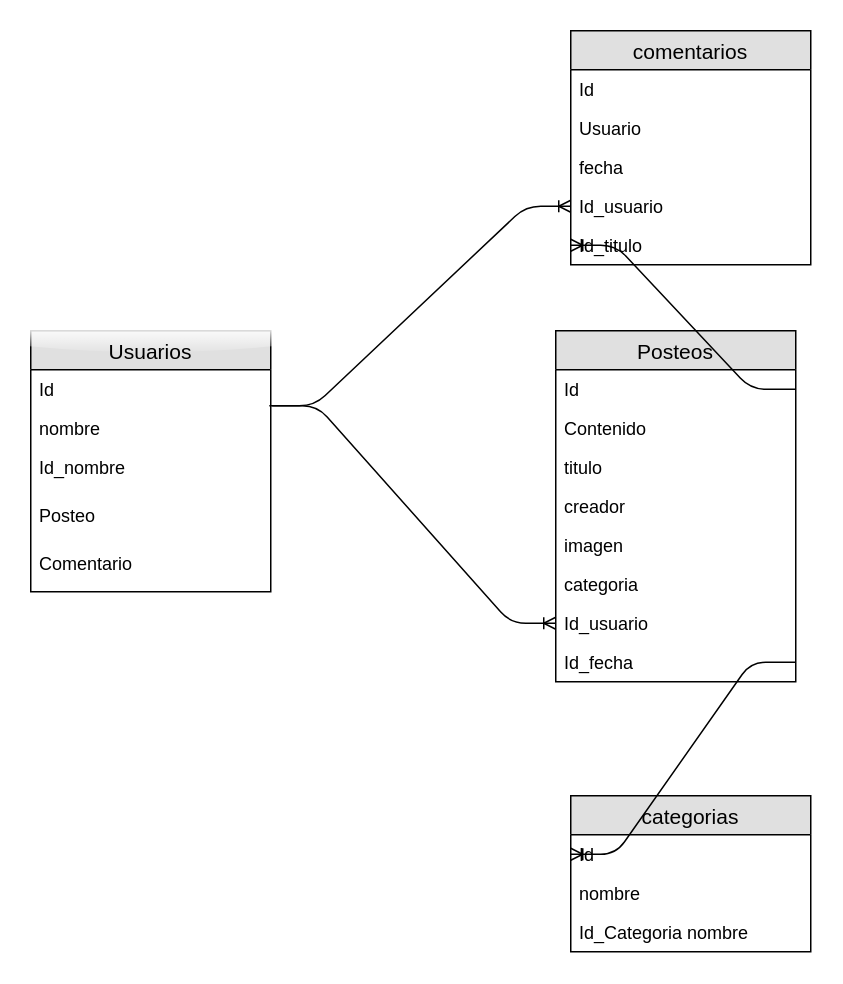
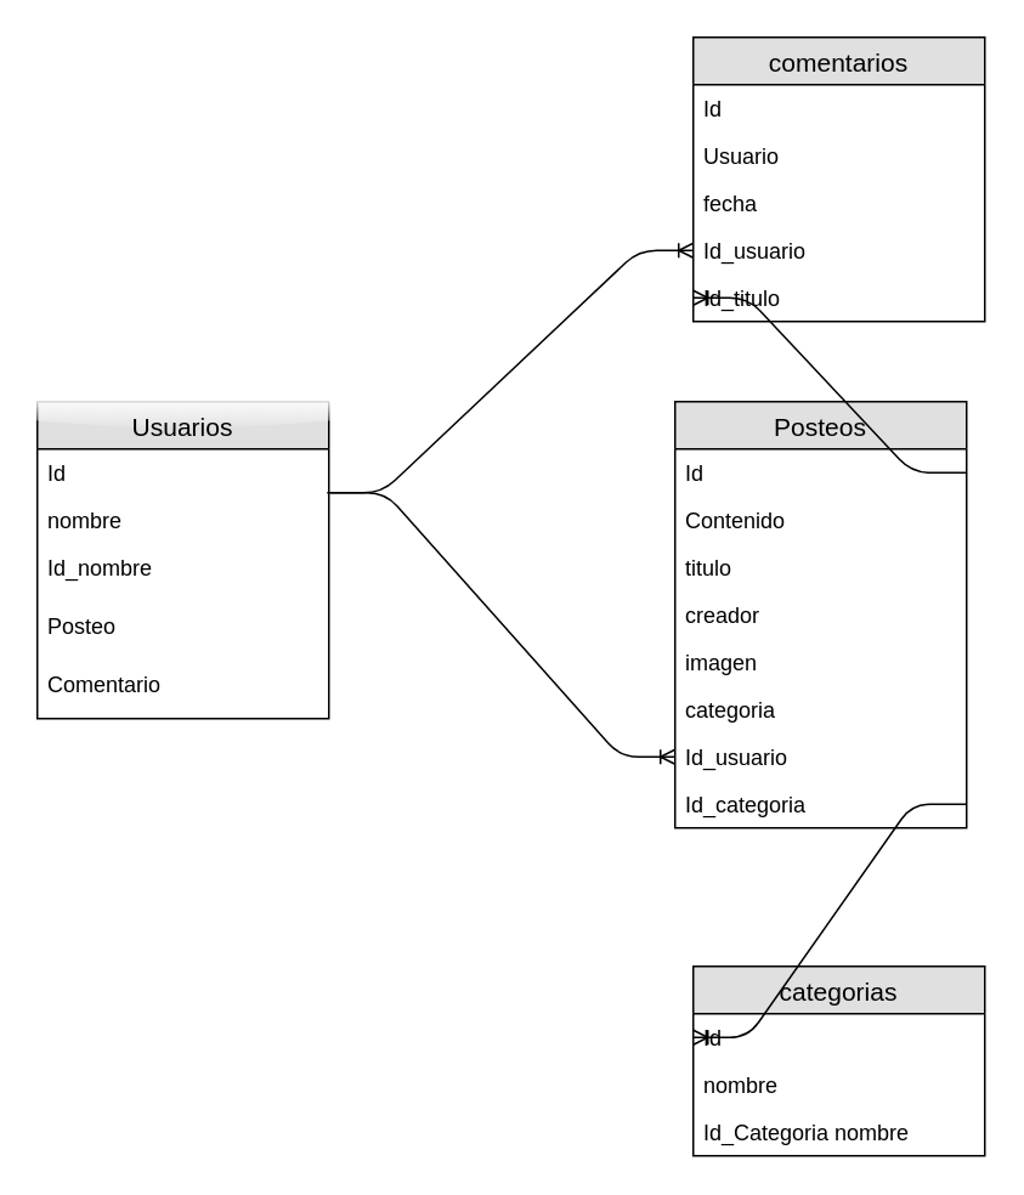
  <mxCell id="0" />
  <mxCell id="1" parent="0" />
  <mxCell id="2" value="Usuarios" style="swimlane;fontStyle=0;childLayout=stackLayout;horizontal=1;startSize=26;fillColor=#e0e0e0;horizontalStack=0;resizeParent=1;resizeParentMax=0;resizeLast=0;collapsible=1;marginBottom=0;swimlaneFillColor=#ffffff;align=center;fontSize=14;shadow=0;rounded=0;glass=1;" vertex="1" parent="1"><mxGeometry x="20" y="220" width="160" height="174" as="geometry" /></mxCell>
  <mxCell id="3" value="Id" style="text;strokeColor=none;fillColor=none;spacingLeft=4;spacingRight=4;overflow=hidden;rotatable=0;points=[[0,0.5],[1,0.5]];portConstraint=eastwest;fontSize=12;" vertex="1" parent="2"><mxGeometry y="26" width="160" height="26" as="geometry" /></mxCell>
  <mxCell id="4" value="nombre" style="text;strokeColor=none;fillColor=none;spacingLeft=4;spacingRight=4;overflow=hidden;rotatable=0;points=[[0,0.5],[1,0.5]];portConstraint=eastwest;fontSize=12;" vertex="1" parent="2"><mxGeometry y="52" width="160" height="26" as="geometry" /></mxCell>
  <mxCell id="5" value="Id_nombre" style="text;strokeColor=none;fillColor=none;spacingLeft=4;spacingRight=4;overflow=hidden;rotatable=0;points=[[0,0.5],[1,0.5]];portConstraint=eastwest;fontSize=12;" vertex="1" parent="2"><mxGeometry y="78" width="160" height="32" as="geometry" /></mxCell>
  <mxCell id="6" value="Posteo&#10;" style="text;strokeColor=none;fillColor=none;spacingLeft=4;spacingRight=4;overflow=hidden;rotatable=0;points=[[0,0.5],[1,0.5]];portConstraint=eastwest;fontSize=12;" vertex="1" parent="2"><mxGeometry y="110" width="160" height="32" as="geometry" /></mxCell>
  <mxCell id="7" value="Comentario" style="text;strokeColor=none;fillColor=none;spacingLeft=4;spacingRight=4;overflow=hidden;rotatable=0;points=[[0,0.5],[1,0.5]];portConstraint=eastwest;fontSize=12;" vertex="1" parent="2"><mxGeometry y="142" width="160" height="32" as="geometry" /></mxCell>
  <mxCell id="8" value="comentarios" style="swimlane;fontStyle=0;childLayout=stackLayout;horizontal=1;startSize=26;fillColor=#e0e0e0;horizontalStack=0;resizeParent=1;resizeParentMax=0;resizeLast=0;collapsible=1;marginBottom=0;swimlaneFillColor=#ffffff;align=center;fontSize=14;" vertex="1" parent="1"><mxGeometry x="380" y="20" width="160" height="156" as="geometry" /></mxCell>
  <mxCell id="9" value="Id" style="text;strokeColor=none;fillColor=none;spacingLeft=4;spacingRight=4;overflow=hidden;rotatable=0;points=[[0,0.5],[1,0.5]];portConstraint=eastwest;fontSize=12;" vertex="1" parent="8"><mxGeometry y="26" width="160" height="26" as="geometry" /></mxCell>
  <mxCell id="10" value="Usuario" style="text;strokeColor=none;fillColor=none;spacingLeft=4;spacingRight=4;overflow=hidden;rotatable=0;points=[[0,0.5],[1,0.5]];portConstraint=eastwest;fontSize=12;" vertex="1" parent="8"><mxGeometry y="52" width="160" height="26" as="geometry" /></mxCell>
  <mxCell id="11" value="fecha" style="text;strokeColor=none;fillColor=none;spacingLeft=4;spacingRight=4;overflow=hidden;rotatable=0;points=[[0,0.5],[1,0.5]];portConstraint=eastwest;fontSize=12;" vertex="1" parent="8"><mxGeometry y="78" width="160" height="26" as="geometry" /></mxCell>
  <mxCell id="12" value="Id_usuario" style="text;strokeColor=none;fillColor=none;spacingLeft=4;spacingRight=4;overflow=hidden;rotatable=0;points=[[0,0.5],[1,0.5]];portConstraint=eastwest;fontSize=12;" vertex="1" parent="8"><mxGeometry y="104" width="160" height="26" as="geometry" /></mxCell>
  <mxCell id="13" value="Id_titulo" style="text;strokeColor=none;fillColor=none;spacingLeft=4;spacingRight=4;overflow=hidden;rotatable=0;points=[[0,0.5],[1,0.5]];portConstraint=eastwest;fontSize=12;" vertex="1" parent="8"><mxGeometry y="130" width="160" height="26" as="geometry" /></mxCell>
  <mxCell id="14" value="Posteos" style="swimlane;fontStyle=0;childLayout=stackLayout;horizontal=1;startSize=26;fillColor=#e0e0e0;horizontalStack=0;resizeParent=1;resizeParentMax=0;resizeLast=0;collapsible=1;marginBottom=0;swimlaneFillColor=#ffffff;align=center;fontSize=14;" vertex="1" parent="1"><mxGeometry x="370" y="220" width="160" height="234" as="geometry" /></mxCell>
  <mxCell id="15" value="Id" style="text;strokeColor=none;fillColor=none;spacingLeft=4;spacingRight=4;overflow=hidden;rotatable=0;points=[[0,0.5],[1,0.5]];portConstraint=eastwest;fontSize=12;" vertex="1" parent="14"><mxGeometry y="26" width="160" height="26" as="geometry" /></mxCell>
  <mxCell id="16" value="Contenido&#10;" style="text;strokeColor=none;fillColor=none;spacingLeft=4;spacingRight=4;overflow=hidden;rotatable=0;points=[[0,0.5],[1,0.5]];portConstraint=eastwest;fontSize=12;" vertex="1" parent="14"><mxGeometry y="52" width="160" height="26" as="geometry" /></mxCell>
  <mxCell id="17" value="titulo" style="text;strokeColor=none;fillColor=none;spacingLeft=4;spacingRight=4;overflow=hidden;rotatable=0;points=[[0,0.5],[1,0.5]];portConstraint=eastwest;fontSize=12;" vertex="1" parent="14"><mxGeometry y="78" width="160" height="26" as="geometry" /></mxCell>
  <mxCell id="18" value="creador" style="text;strokeColor=none;fillColor=none;spacingLeft=4;spacingRight=4;overflow=hidden;rotatable=0;points=[[0,0.5],[1,0.5]];portConstraint=eastwest;fontSize=12;" vertex="1" parent="14"><mxGeometry y="104" width="160" height="26" as="geometry" /></mxCell>
  <mxCell id="19" value="imagen" style="text;strokeColor=none;fillColor=none;spacingLeft=4;spacingRight=4;overflow=hidden;rotatable=0;points=[[0,0.5],[1,0.5]];portConstraint=eastwest;fontSize=12;" vertex="1" parent="14"><mxGeometry y="130" width="160" height="26" as="geometry" /></mxCell>
  <mxCell id="20" value="categoria" style="text;strokeColor=none;fillColor=none;spacingLeft=4;spacingRight=4;overflow=hidden;rotatable=0;points=[[0,0.5],[1,0.5]];portConstraint=eastwest;fontSize=12;" vertex="1" parent="14"><mxGeometry y="156" width="160" height="26" as="geometry" /></mxCell>
  <mxCell id="21" value="Id_usuario" style="text;strokeColor=none;fillColor=none;spacingLeft=4;spacingRight=4;overflow=hidden;rotatable=0;points=[[0,0.5],[1,0.5]];portConstraint=eastwest;fontSize=12;" vertex="1" parent="14"><mxGeometry y="182" width="160" height="26" as="geometry" /></mxCell>
- <mxCell id="22" value="Id_fecha" style="text;strokeColor=none;fillColor=none;spacingLeft=4;spacingRight=4;overflow=hidden;rotatable=0;points=[[0,0.5],[1,0.5]];portConstraint=eastwest;fontSize=12;" vertex="1" parent="14"><mxGeometry y="208" width="160" height="26" as="geometry" /></mxCell>
+ <mxCell id="22" value="Id_categoria" style="text;strokeColor=none;fillColor=none;spacingLeft=4;spacingRight=4;overflow=hidden;rotatable=0;points=[[0,0.5],[1,0.5]];portConstraint=eastwest;fontSize=12;" vertex="1" parent="14"><mxGeometry y="208" width="160" height="26" as="geometry" /></mxCell>
  <mxCell id="23" value="categorias" style="swimlane;fontStyle=0;childLayout=stackLayout;horizontal=1;startSize=26;fillColor=#e0e0e0;horizontalStack=0;resizeParent=1;resizeParentMax=0;resizeLast=0;collapsible=1;marginBottom=0;swimlaneFillColor=#ffffff;align=center;fontSize=14;" vertex="1" parent="1"><mxGeometry x="380" y="530" width="160" height="104" as="geometry" /></mxCell>
  <mxCell id="24" value="Id" style="text;strokeColor=none;fillColor=none;spacingLeft=4;spacingRight=4;overflow=hidden;rotatable=0;points=[[0,0.5],[1,0.5]];portConstraint=eastwest;fontSize=12;" vertex="1" parent="23"><mxGeometry y="26" width="160" height="26" as="geometry" /></mxCell>
  <mxCell id="25" value="nombre" style="text;strokeColor=none;fillColor=none;spacingLeft=4;spacingRight=4;overflow=hidden;rotatable=0;points=[[0,0.5],[1,0.5]];portConstraint=eastwest;fontSize=12;" vertex="1" parent="23"><mxGeometry y="52" width="160" height="26" as="geometry" /></mxCell>
  <mxCell id="26" value="Id_Categoria nombre" style="text;strokeColor=none;fillColor=none;spacingLeft=4;spacingRight=4;overflow=hidden;rotatable=0;points=[[0,0.5],[1,0.5]];portConstraint=eastwest;fontSize=12;" vertex="1" parent="23"><mxGeometry y="78" width="160" height="26" as="geometry" /></mxCell>
  <mxCell id="27" value="" style="edgeStyle=entityRelationEdgeStyle;fontSize=12;html=1;endArrow=ERoneToMany;exitX=0.994;exitY=0.923;exitDx=0;exitDy=0;exitPerimeter=0;entryX=0;entryY=0.5;entryDx=0;entryDy=0;" edge="1" parent="1" source="3" target="12"><mxGeometry width="100" height="100" relative="1" as="geometry"><mxPoint x="130" y="70" as="sourcePoint" /><mxPoint x="300" y="40" as="targetPoint" /></mxGeometry></mxCell>
  <mxCell id="28" value="" style="edgeStyle=entityRelationEdgeStyle;fontSize=12;html=1;endArrow=ERoneToMany;entryX=0;entryY=0.5;entryDx=0;entryDy=0;exitX=1;exitY=0.5;exitDx=0;exitDy=0;" edge="1" parent="1" source="15" target="13"><mxGeometry width="100" height="100" relative="1" as="geometry"><mxPoint x="230" y="360" as="sourcePoint" /><mxPoint x="350" y="200" as="targetPoint" /></mxGeometry></mxCell>
  <mxCell id="29" value="" style="edgeStyle=entityRelationEdgeStyle;fontSize=12;html=1;endArrow=ERoneToMany;exitX=1.006;exitY=0.923;exitDx=0;exitDy=0;exitPerimeter=0;" edge="1" parent="1" source="3" target="21"><mxGeometry width="100" height="100" relative="1" as="geometry"><mxPoint x="120" y="250" as="sourcePoint" /><mxPoint x="220" y="150" as="targetPoint" /></mxGeometry></mxCell>
  <mxCell id="30" value="" style="edgeStyle=entityRelationEdgeStyle;fontSize=12;html=1;endArrow=ERoneToMany;exitX=1;exitY=0.5;exitDx=0;exitDy=0;entryX=0;entryY=0.5;entryDx=0;entryDy=0;" edge="1" parent="1" source="22" target="24"><mxGeometry width="100" height="100" relative="1" as="geometry"><mxPoint x="230" y="600" as="sourcePoint" /><mxPoint x="330" y="500" as="targetPoint" /></mxGeometry></mxCell>
